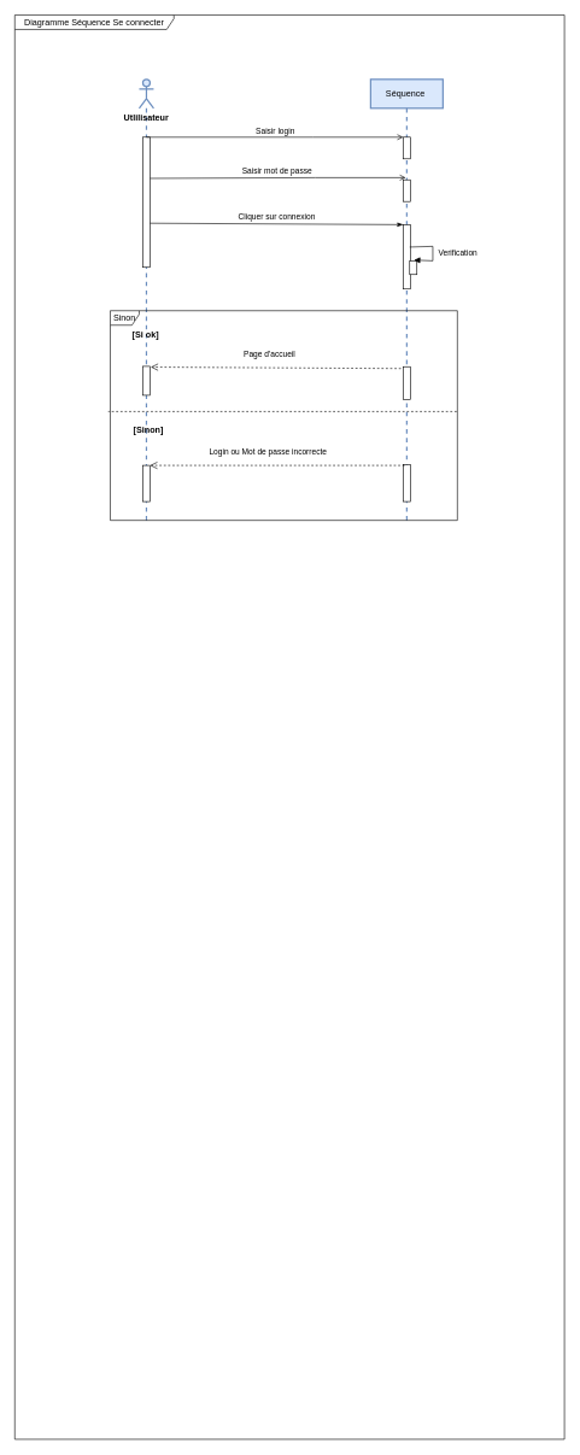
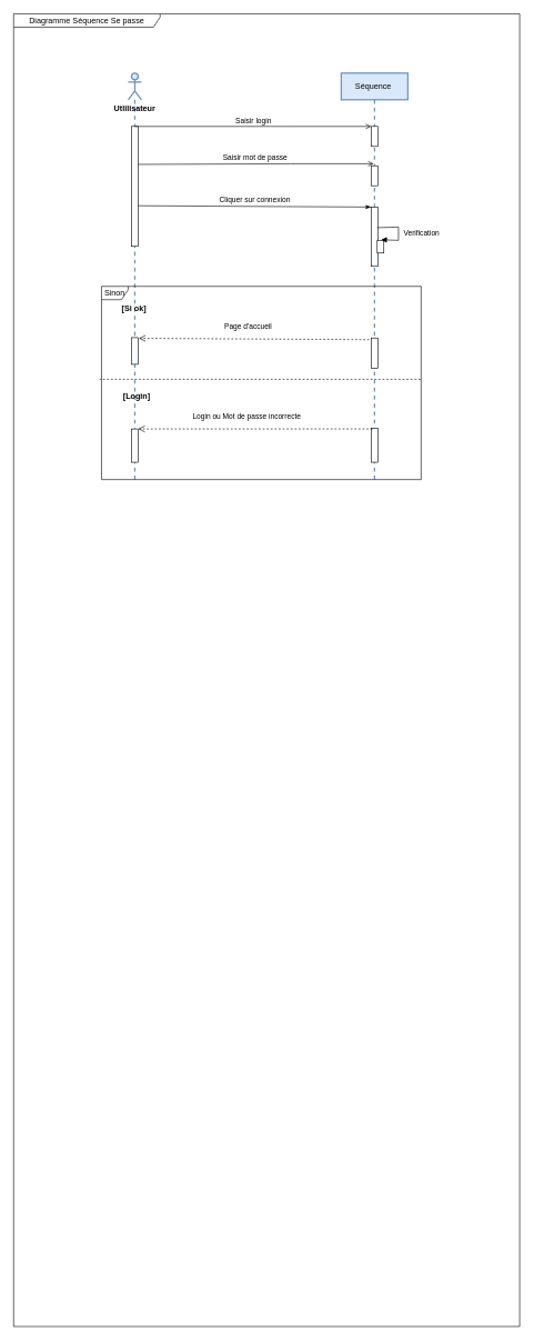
  <mxCell id="0" />
  <mxCell id="1" parent="0" />
- <mxCell id="2" value="Diagramme Séquence Se connecter" style="shape=umlFrame;whiteSpace=wrap;html=1;width=220;height=20;" parent="1" vertex="1"><mxGeometry x="20" y="20" width="760" height="1970" as="geometry" /></mxCell>
+ <mxCell id="2" value="Diagramme Séquence Se passe" style="shape=umlFrame;whiteSpace=wrap;html=1;width=220;height=20;" parent="1" vertex="1"><mxGeometry x="20" y="20" width="760" height="1970" as="geometry" /></mxCell>
  <mxCell id="3" value="" style="shape=umlLifeline;participant=umlActor;perimeter=lifelinePerimeter;whiteSpace=wrap;html=1;container=1;collapsible=0;recursiveResize=0;verticalAlign=top;spacingTop=36;outlineConnect=0;strokeWidth=2;fillColor=#dae8fc;strokeColor=#6c8ebf;" parent="1" vertex="1"><mxGeometry x="192" y="109" width="20" height="610" as="geometry" /></mxCell>
  <mxCell id="4" value="" style="html=1;points=[];perimeter=orthogonalPerimeter;" parent="3" vertex="1"><mxGeometry x="5" y="80" width="10" height="180" as="geometry" /></mxCell>
  <mxCell id="5" value="Séquence&amp;nbsp;" style="shape=umlLifeline;perimeter=lifelinePerimeter;whiteSpace=wrap;html=1;container=1;collapsible=0;recursiveResize=0;outlineConnect=0;fillColor=#dae8fc;strokeColor=#6c8ebf;strokeWidth=2;" parent="1" vertex="1"><mxGeometry x="512" y="109" width="100" height="610" as="geometry" /></mxCell>
  <mxCell id="6" value="" style="html=1;points=[];perimeter=orthogonalPerimeter;" parent="5" vertex="1"><mxGeometry x="45" y="80" width="10" height="30" as="geometry" /></mxCell>
  <mxCell id="7" value="" style="html=1;points=[];perimeter=orthogonalPerimeter;" parent="5" vertex="1"><mxGeometry x="45" y="139" width="10" height="30" as="geometry" /></mxCell>
  <mxCell id="8" value="" style="html=1;points=[];perimeter=orthogonalPerimeter;" parent="5" vertex="1"><mxGeometry x="45" y="201" width="10" height="89" as="geometry" /></mxCell>
  <mxCell id="9" value="" style="html=1;points=[];perimeter=orthogonalPerimeter;" parent="5" vertex="1"><mxGeometry x="54" y="251" width="10" height="19" as="geometry" /></mxCell>
  <mxCell id="10" value="Verification" style="edgeStyle=orthogonalEdgeStyle;html=1;align=left;spacingLeft=2;endArrow=block;rounded=0;exitX=0.9;exitY=0.348;exitDx=0;exitDy=0;exitPerimeter=0;" parent="5" source="8" edge="1"><mxGeometry x="0.051" y="4" relative="1" as="geometry"><mxPoint x="60" y="231" as="sourcePoint" /><Array as="points"><mxPoint x="86" y="231" /><mxPoint x="86" y="251" /></Array><mxPoint x="60" y="250" as="targetPoint" /><mxPoint as="offset" /></mxGeometry></mxCell>
  <mxCell id="11" value="Utlilisateur" style="text;align=center;fontStyle=1;verticalAlign=middle;spacingLeft=3;spacingRight=3;strokeColor=none;rotatable=0;points=[[0,0.5],[1,0.5]];portConstraint=eastwest;" parent="1" vertex="1"><mxGeometry x="162" y="149" width="80" height="26" as="geometry" /></mxCell>
  <mxCell id="12" value="Saisir login" style="html=1;verticalAlign=bottom;startArrow=none;endArrow=open;startSize=8;rounded=0;startFill=0;endFill=0;" parent="1" source="3" target="6" edge="1"><mxGeometry relative="1" as="geometry"><mxPoint x="497" y="189" as="sourcePoint" /><Array as="points"><mxPoint x="432" y="189" /></Array></mxGeometry></mxCell>
  <mxCell id="13" value="Saisir mot de passe&amp;nbsp;" style="html=1;verticalAlign=bottom;startArrow=none;endArrow=open;startSize=8;rounded=0;startFill=0;endFill=0;exitX=1;exitY=0.375;exitDx=0;exitDy=0;exitPerimeter=0;" parent="1" edge="1"><mxGeometry relative="1" as="geometry"><mxPoint x="207" y="246" as="sourcePoint" /><mxPoint x="560.5" y="245" as="targetPoint" /><Array as="points"><mxPoint x="435.5" y="245" /></Array></mxGeometry></mxCell>
  <mxCell id="14" value="Sinon" style="shape=umlFrame;whiteSpace=wrap;html=1;width=40;height=20;" parent="1" vertex="1"><mxGeometry x="152" y="429" width="480" height="290" as="geometry" /></mxCell>
  <mxCell id="15" value="" style="endArrow=none;dashed=1;html=1;rounded=0;entryX=-0.006;entryY=0.481;entryDx=0;entryDy=0;entryPerimeter=0;exitX=0.998;exitY=0.481;exitDx=0;exitDy=0;exitPerimeter=0;" parent="1" source="14" target="14" edge="1"><mxGeometry width="50" height="50" relative="1" as="geometry"><mxPoint x="382" y="529" as="sourcePoint" /><mxPoint x="432" y="479" as="targetPoint" /></mxGeometry></mxCell>
  <mxCell id="16" value="Cliquer sur connexion" style="html=1;verticalAlign=bottom;startArrow=none;endArrow=classicThin;startSize=8;rounded=0;startFill=0;endFill=1;exitX=1.3;exitY=0.963;exitDx=0;exitDy=0;exitPerimeter=0;" parent="1" target="8" edge="1"><mxGeometry relative="1" as="geometry"><mxPoint x="207" y="308.04" as="sourcePoint" /><mxPoint x="555" y="308.04" as="targetPoint" /><Array as="points" /></mxGeometry></mxCell>
  <mxCell id="17" value="" style="html=1;points=[];perimeter=orthogonalPerimeter;" parent="1" vertex="1"><mxGeometry x="197" y="506" width="10" height="40" as="geometry" /></mxCell>
  <mxCell id="18" value="" style="html=1;points=[];perimeter=orthogonalPerimeter;" parent="1" vertex="1"><mxGeometry x="197" y="643" width="10" height="50" as="geometry" /></mxCell>
  <mxCell id="19" value="" style="html=1;points=[];perimeter=orthogonalPerimeter;" parent="1" vertex="1"><mxGeometry x="557" y="642" width="10" height="51" as="geometry" /></mxCell>
  <mxCell id="20" value="Page d'accueil" style="html=1;verticalAlign=bottom;endArrow=open;dashed=1;endSize=8;rounded=0;entryX=0.9;entryY=1;entryDx=0;entryDy=0;entryPerimeter=0;" parent="1" edge="1"><mxGeometry x="0.052" y="-9" relative="1" as="geometry"><mxPoint x="554" y="509" as="sourcePoint" /><mxPoint x="208" y="507" as="targetPoint" /><mxPoint as="offset" /></mxGeometry></mxCell>
  <mxCell id="21" value="Login ou Mot de passe incorrecte" style="html=1;verticalAlign=bottom;endArrow=open;dashed=1;endSize=8;rounded=0;entryX=0.9;entryY=1;entryDx=0;entryDy=0;entryPerimeter=0;exitX=0.2;exitY=0.02;exitDx=0;exitDy=0;exitPerimeter=0;" parent="1" source="19" edge="1"><mxGeometry x="0.073" y="-10" relative="1" as="geometry"><mxPoint x="542" y="643" as="sourcePoint" /><mxPoint x="207" y="643" as="targetPoint" /><mxPoint as="offset" /></mxGeometry></mxCell>
  <mxCell id="22" value="[Si ok]" style="text;align=center;fontStyle=1;verticalAlign=middle;spacingLeft=3;spacingRight=3;strokeColor=none;rotatable=0;points=[[0,0.5],[1,0.5]];portConstraint=eastwest;" parent="1" vertex="1"><mxGeometry x="161" y="449" width="80" height="26" as="geometry" /></mxCell>
  <mxCell id="23" value="" style="html=1;points=[];perimeter=orthogonalPerimeter;" parent="1" vertex="1"><mxGeometry x="557" y="506.5" width="10" height="45.5" as="geometry" /></mxCell>
- <mxCell id="24" value="[Sinon]" style="text;align=center;fontStyle=1;verticalAlign=middle;spacingLeft=3;spacingRight=3;strokeColor=none;rotatable=0;points=[[0,0.5],[1,0.5]];portConstraint=eastwest;" parent="1" vertex="1"><mxGeometry x="165" y="581" width="80" height="26" as="geometry" /></mxCell>
+ <mxCell id="24" value="[Login]" style="text;align=center;fontStyle=1;verticalAlign=middle;spacingLeft=3;spacingRight=3;strokeColor=none;rotatable=0;points=[[0,0.5],[1,0.5]];portConstraint=eastwest;" parent="1" vertex="1"><mxGeometry x="165" y="581" width="80" height="26" as="geometry" /></mxCell>
